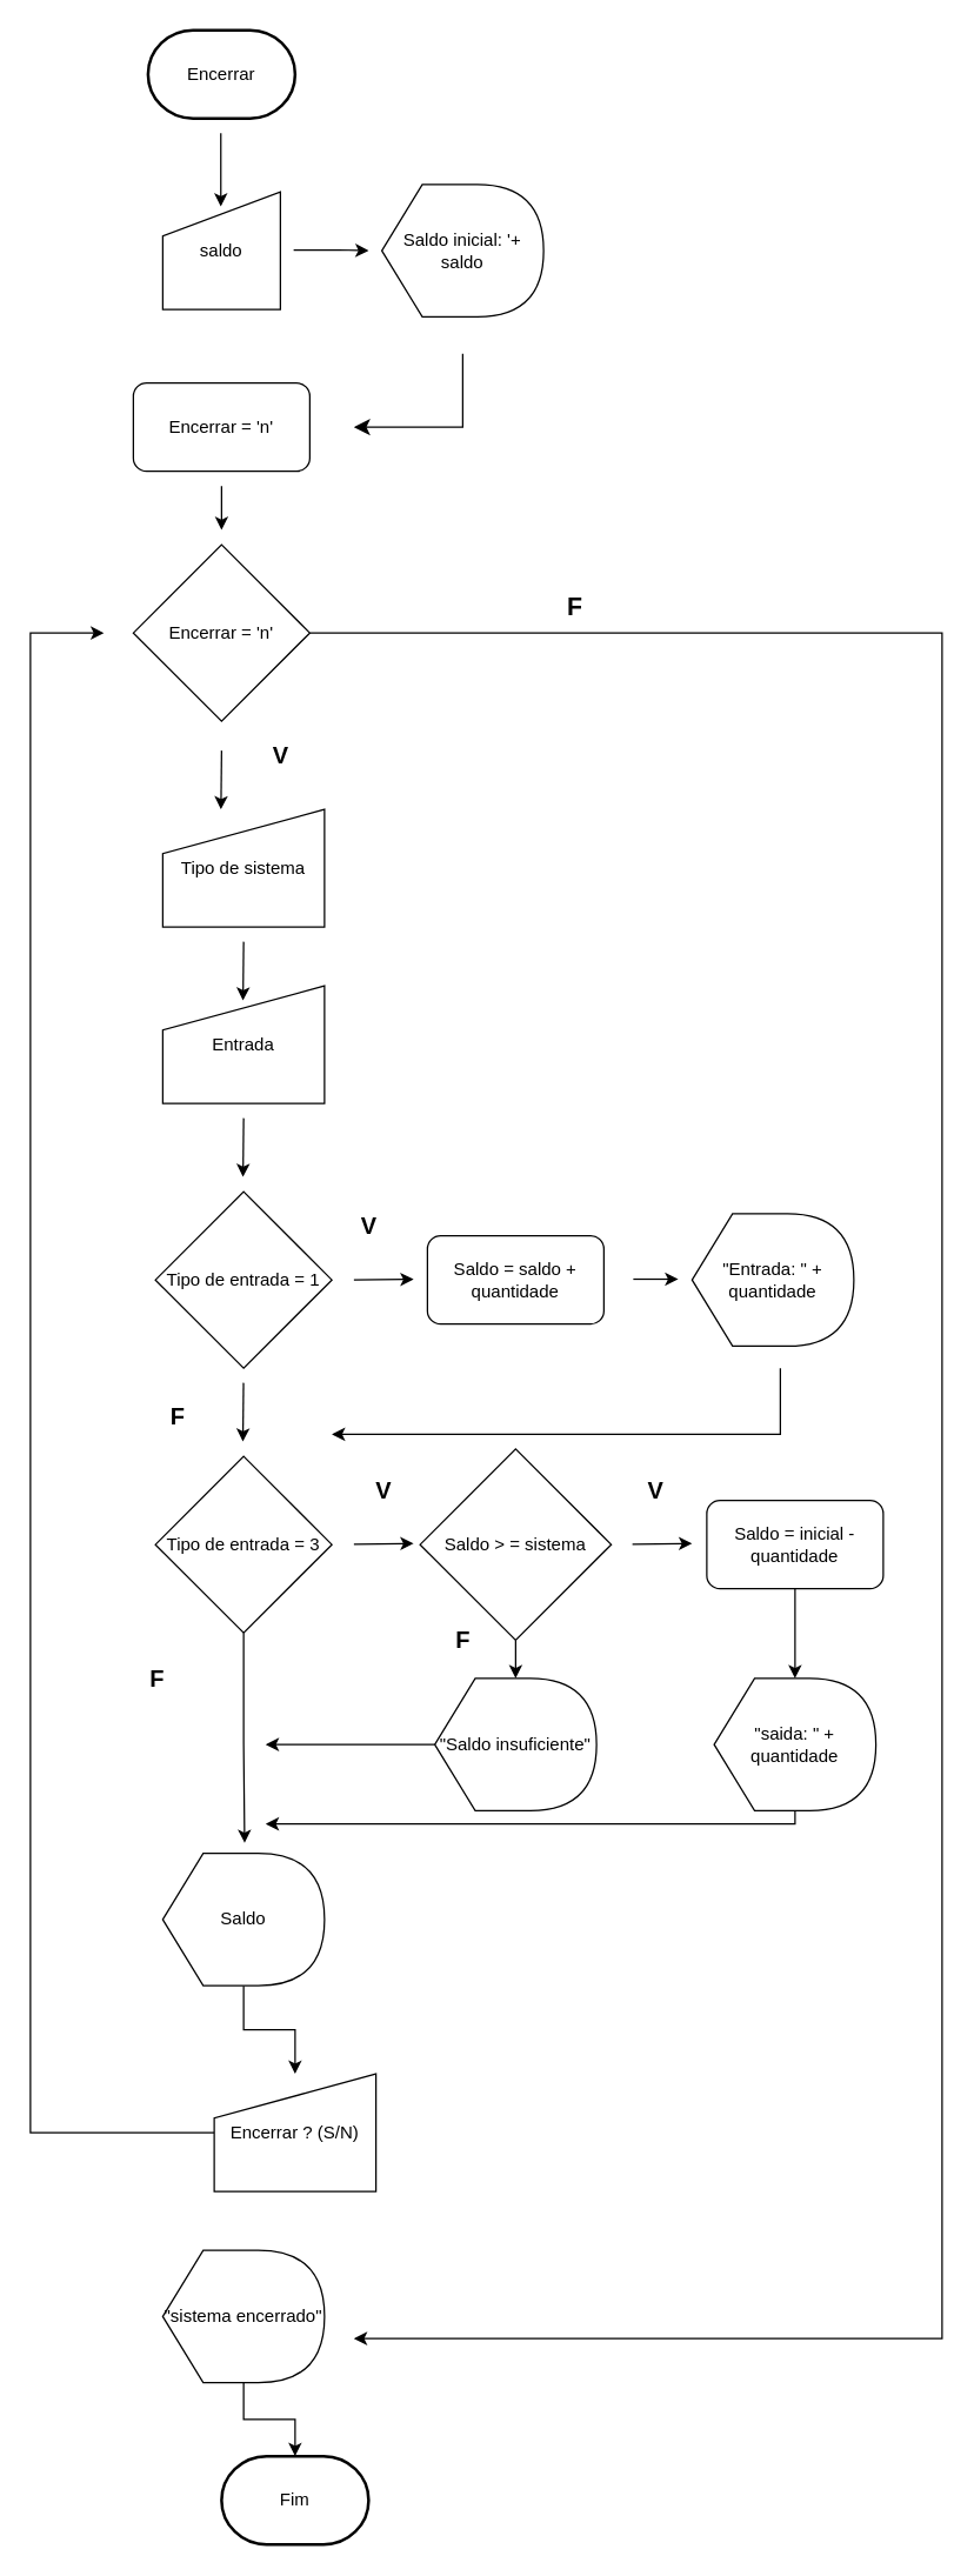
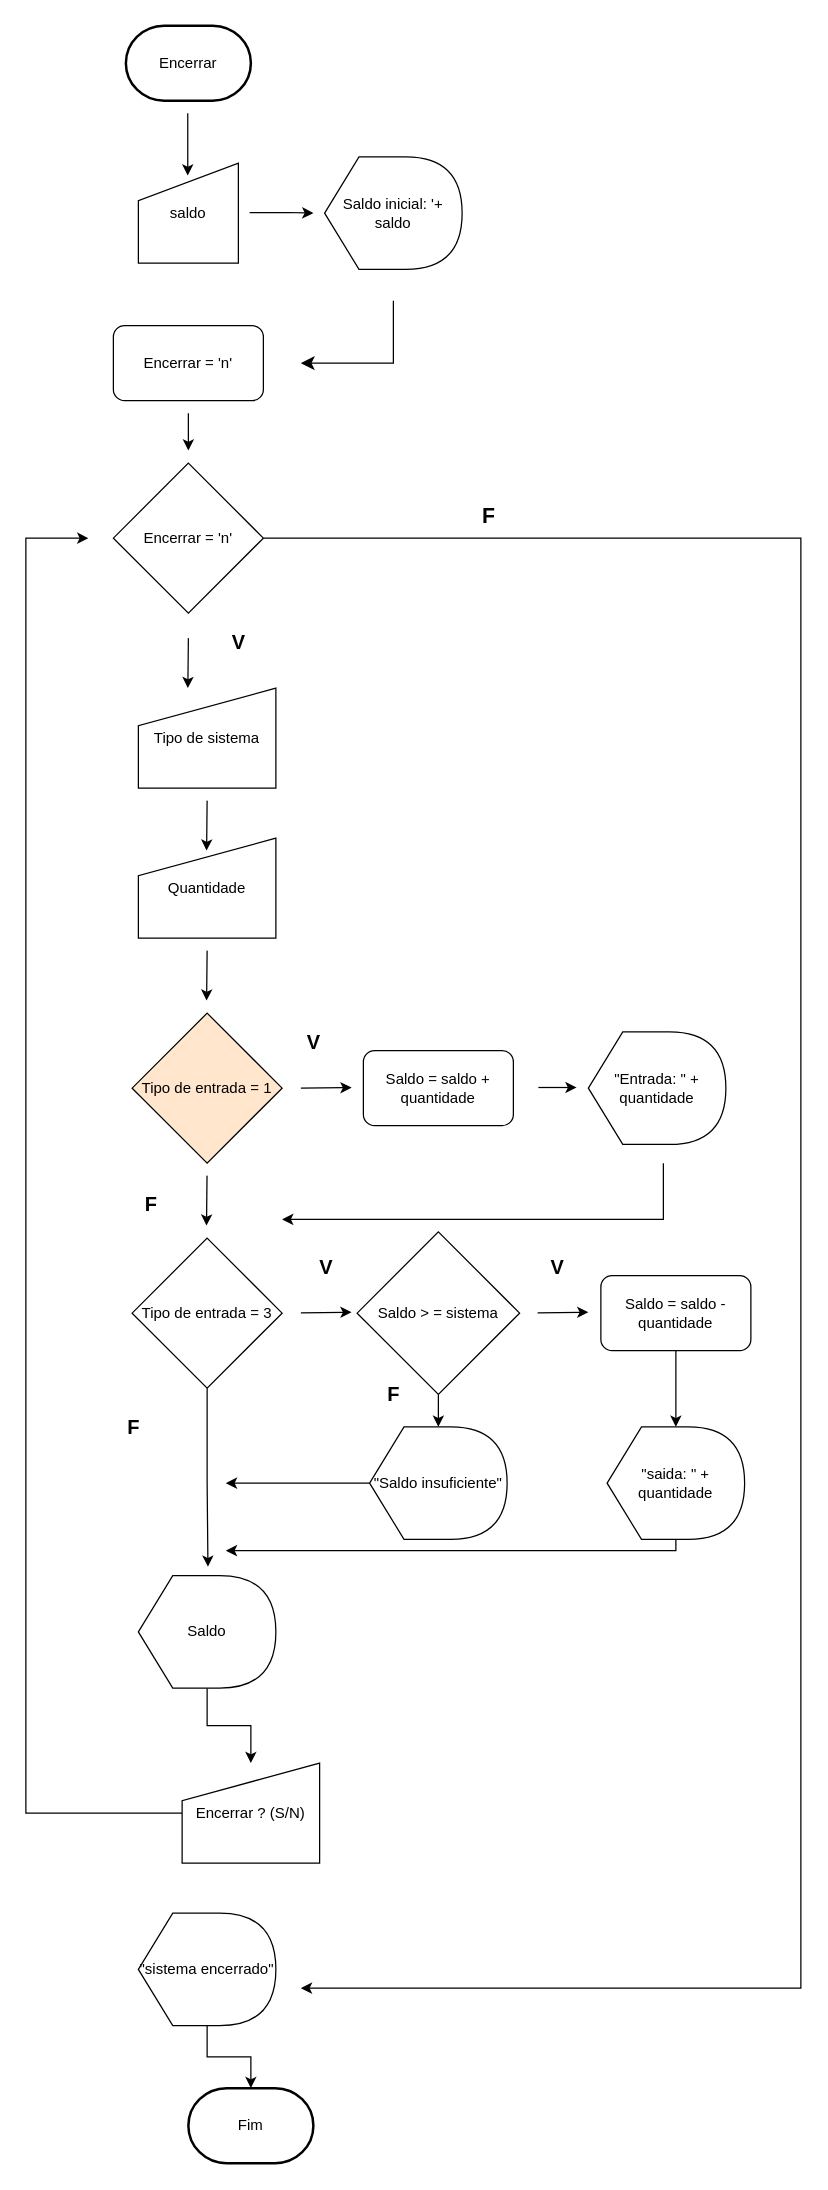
  <mxCell id="0" />
  <mxCell id="1" parent="0" />
  <mxCell id="2" value="Encerrar" style="strokeWidth=2;html=1;shape=mxgraph.flowchart.terminator;whiteSpace=wrap;" vertex="1" parent="1"><mxGeometry x="100" y="20" width="100" height="60" as="geometry" /></mxCell>
  <mxCell id="3" value="saldo" style="shape=manualInput;whiteSpace=wrap;html=1;" vertex="1" parent="1"><mxGeometry x="110" y="130" width="80" height="80" as="geometry" /></mxCell>
  <mxCell id="4" value="" style="endArrow=classic;html=1;rounded=0;" edge="1" parent="1"><mxGeometry width="50" height="50" relative="1" as="geometry"><mxPoint x="149.5" y="90" as="sourcePoint" /><mxPoint x="149.5" y="140" as="targetPoint" /><Array as="points"><mxPoint x="149.5" y="100" /></Array></mxGeometry></mxCell>
  <mxCell id="5" value="Encerrar = 'n'" style="rounded=1;whiteSpace=wrap;html=1;" vertex="1" parent="1"><mxGeometry x="90" y="260" width="120" height="60" as="geometry" /></mxCell>
  <mxCell id="6" style="edgeStyle=orthogonalEdgeStyle;rounded=0;orthogonalLoop=1;jettySize=auto;html=1;" edge="1" parent="1" source="7"><mxGeometry relative="1" as="geometry"><mxPoint x="240" y="1590" as="targetPoint" /><Array as="points"><mxPoint x="640" y="430" /><mxPoint x="640" y="1590" /></Array></mxGeometry></mxCell>
  <mxCell id="7" value="Encerrar = 'n'" style="rhombus;whiteSpace=wrap;html=1;" vertex="1" parent="1"><mxGeometry x="90" y="370" width="120" height="120" as="geometry" /></mxCell>
  <mxCell id="8" value="Saldo inicial: '+ saldo" style="shape=display;whiteSpace=wrap;html=1;" vertex="1" parent="1"><mxGeometry x="259" y="125" width="110" height="90" as="geometry" /></mxCell>
  <mxCell id="9" value="" style="endArrow=classic;html=1;rounded=0;" edge="1" parent="1"><mxGeometry width="50" height="50" relative="1" as="geometry"><mxPoint x="199" y="169.5" as="sourcePoint" /><mxPoint x="250" y="170" as="targetPoint" /><Array as="points"><mxPoint x="229" y="169.5" /></Array></mxGeometry></mxCell>
  <mxCell id="10" value="" style="edgeStyle=segmentEdgeStyle;endArrow=classic;html=1;curved=0;rounded=0;endSize=8;startSize=8;" edge="1" parent="1"><mxGeometry width="50" height="50" relative="1" as="geometry"><mxPoint x="314" y="240" as="sourcePoint" /><mxPoint x="240" y="290" as="targetPoint" /><Array as="points"><mxPoint x="314" y="290" /></Array></mxGeometry></mxCell>
  <mxCell id="11" value="" style="endArrow=classic;html=1;rounded=0;" edge="1" parent="1"><mxGeometry width="50" height="50" relative="1" as="geometry"><mxPoint x="150" y="330" as="sourcePoint" /><mxPoint x="150" y="360" as="targetPoint" /></mxGeometry></mxCell>
  <mxCell id="12" value="Tipo de sistema" style="shape=manualInput;whiteSpace=wrap;html=1;" vertex="1" parent="1"><mxGeometry x="110" y="550" width="110" height="80" as="geometry" /></mxCell>
- <mxCell id="13" value="Entrada" style="shape=manualInput;whiteSpace=wrap;html=1;" vertex="1" parent="1"><mxGeometry x="110" y="670" width="110" height="80" as="geometry" /></mxCell>
+ <mxCell id="13" value="Quantidade" style="shape=manualInput;whiteSpace=wrap;html=1;" vertex="1" parent="1"><mxGeometry x="110" y="670" width="110" height="80" as="geometry" /></mxCell>
  <mxCell id="14" value="" style="endArrow=classic;html=1;rounded=0;" edge="1" parent="1"><mxGeometry width="50" height="50" relative="1" as="geometry"><mxPoint x="150" y="510" as="sourcePoint" /><mxPoint x="149.58" y="550" as="targetPoint" /></mxGeometry></mxCell>
  <mxCell id="15" value="" style="endArrow=classic;html=1;rounded=0;" edge="1" parent="1"><mxGeometry width="50" height="50" relative="1" as="geometry"><mxPoint x="165" y="640" as="sourcePoint" /><mxPoint x="164.58" y="680" as="targetPoint" /></mxGeometry></mxCell>
- <mxCell id="16" value="Tipo de entrada = 1" style="rhombus;whiteSpace=wrap;html=1;" vertex="1" parent="1"><mxGeometry x="105" y="810" width="120" height="120" as="geometry" /></mxCell>
+ <mxCell id="16" value="Tipo de entrada = 1" style="rhombus;whiteSpace=wrap;html=1;fillColor=#ffe6cc;" vertex="1" parent="1"><mxGeometry x="105" y="810" width="120" height="120" as="geometry" /></mxCell>
  <mxCell id="17" value="" style="endArrow=classic;html=1;rounded=0;" edge="1" parent="1"><mxGeometry width="50" height="50" relative="1" as="geometry"><mxPoint x="165" y="760" as="sourcePoint" /><mxPoint x="164.58" y="800" as="targetPoint" /></mxGeometry></mxCell>
  <mxCell id="18" value="" style="endArrow=classic;html=1;rounded=0;" edge="1" parent="1"><mxGeometry width="50" height="50" relative="1" as="geometry"><mxPoint x="240" y="870" as="sourcePoint" /><mxPoint x="280.58" y="869.58" as="targetPoint" /></mxGeometry></mxCell>
  <mxCell id="19" value="Saldo = saldo + quantidade" style="rounded=1;whiteSpace=wrap;html=1;" vertex="1" parent="1"><mxGeometry x="290" y="840" width="120" height="60" as="geometry" /></mxCell>
  <mxCell id="20" value="&quot;Entrada: &quot; + quantidade" style="shape=display;whiteSpace=wrap;html=1;" vertex="1" parent="1"><mxGeometry x="470" y="825" width="110" height="90" as="geometry" /></mxCell>
  <mxCell id="21" value="" style="endArrow=classic;html=1;rounded=0;" edge="1" parent="1"><mxGeometry width="50" height="50" relative="1" as="geometry"><mxPoint x="430" y="869.5" as="sourcePoint" /><mxPoint x="460.58" y="869.5" as="targetPoint" /></mxGeometry></mxCell>
  <mxCell id="22" value="" style="endArrow=classic;html=1;rounded=0;" edge="1" parent="1"><mxGeometry width="50" height="50" relative="1" as="geometry"><mxPoint x="530" y="930" as="sourcePoint" /><mxPoint x="225" y="975" as="targetPoint" /><Array as="points"><mxPoint x="530" y="975" /><mxPoint x="465" y="975" /></Array></mxGeometry></mxCell>
  <mxCell id="23" value="" style="endArrow=classic;html=1;rounded=0;" edge="1" parent="1"><mxGeometry width="50" height="50" relative="1" as="geometry"><mxPoint x="164.92" y="940" as="sourcePoint" /><mxPoint x="164.5" y="980" as="targetPoint" /></mxGeometry></mxCell>
  <mxCell id="24" style="edgeStyle=orthogonalEdgeStyle;rounded=0;orthogonalLoop=1;jettySize=auto;html=1;entryX=0.506;entryY=-0.079;entryDx=0;entryDy=0;entryPerimeter=0;" edge="1" parent="1" source="25" target="37"><mxGeometry relative="1" as="geometry" /></mxCell>
  <mxCell id="25" value="Tipo de entrada = 3" style="rhombus;whiteSpace=wrap;html=1;" vertex="1" parent="1"><mxGeometry x="105" y="990" width="120" height="120" as="geometry" /></mxCell>
  <mxCell id="26" value="" style="endArrow=classic;html=1;rounded=0;" edge="1" parent="1"><mxGeometry width="50" height="50" relative="1" as="geometry"><mxPoint x="240" y="1049.71" as="sourcePoint" /><mxPoint x="280.58" y="1049.29" as="targetPoint" /></mxGeometry></mxCell>
  <mxCell id="27" value="" style="edgeStyle=orthogonalEdgeStyle;rounded=0;orthogonalLoop=1;jettySize=auto;html=1;" edge="1" parent="1" source="28" target="33"><mxGeometry relative="1" as="geometry" /></mxCell>
  <mxCell id="28" value="Saldo &amp;gt; = sistema" style="rhombus;whiteSpace=wrap;html=1;" vertex="1" parent="1"><mxGeometry x="285" y="985" width="130" height="130" as="geometry" /></mxCell>
  <mxCell id="29" value="" style="endArrow=classic;html=1;rounded=0;" edge="1" parent="1"><mxGeometry width="50" height="50" relative="1" as="geometry"><mxPoint x="429.42" y="1049.71" as="sourcePoint" /><mxPoint x="470" y="1049.29" as="targetPoint" /></mxGeometry></mxCell>
  <mxCell id="30" value="" style="edgeStyle=orthogonalEdgeStyle;rounded=0;orthogonalLoop=1;jettySize=auto;html=1;" edge="1" parent="1" source="31" target="35"><mxGeometry relative="1" as="geometry" /></mxCell>
- <mxCell id="31" value="Saldo = inicial - quantidade" style="rounded=1;whiteSpace=wrap;html=1;" vertex="1" parent="1"><mxGeometry x="480" y="1020" width="120" height="60" as="geometry" /></mxCell>
+ <mxCell id="31" value="Saldo = saldo - quantidade" style="rounded=1;whiteSpace=wrap;html=1;" vertex="1" parent="1"><mxGeometry x="480" y="1020" width="120" height="60" as="geometry" /></mxCell>
  <mxCell id="32" style="edgeStyle=orthogonalEdgeStyle;rounded=0;orthogonalLoop=1;jettySize=auto;html=1;" edge="1" parent="1" source="33"><mxGeometry relative="1" as="geometry"><mxPoint x="180" y="1186" as="targetPoint" /></mxGeometry></mxCell>
  <mxCell id="33" value="&quot;Saldo insuficiente&quot;" style="shape=display;whiteSpace=wrap;html=1;" vertex="1" parent="1"><mxGeometry x="295" y="1141" width="110" height="90" as="geometry" /></mxCell>
  <mxCell id="34" style="edgeStyle=orthogonalEdgeStyle;rounded=0;orthogonalLoop=1;jettySize=auto;html=1;" edge="1" parent="1" source="35"><mxGeometry relative="1" as="geometry"><mxPoint x="180" y="1240" as="targetPoint" /><Array as="points"><mxPoint x="540" y="1240" /></Array></mxGeometry></mxCell>
  <mxCell id="35" value="&quot;saida: &quot; + quantidade" style="shape=display;whiteSpace=wrap;html=1;" vertex="1" parent="1"><mxGeometry x="485" y="1141" width="110" height="90" as="geometry" /></mxCell>
  <mxCell id="36" value="" style="edgeStyle=orthogonalEdgeStyle;rounded=0;orthogonalLoop=1;jettySize=auto;html=1;" edge="1" parent="1" source="37" target="39"><mxGeometry relative="1" as="geometry" /></mxCell>
  <mxCell id="37" value="Saldo" style="shape=display;whiteSpace=wrap;html=1;" vertex="1" parent="1"><mxGeometry x="110" y="1260" width="110" height="90" as="geometry" /></mxCell>
  <mxCell id="38" style="edgeStyle=orthogonalEdgeStyle;rounded=0;orthogonalLoop=1;jettySize=auto;html=1;" edge="1" parent="1" source="39"><mxGeometry relative="1" as="geometry"><mxPoint x="70" y="430" as="targetPoint" /><Array as="points"><mxPoint x="20" y="1450" /></Array></mxGeometry></mxCell>
  <mxCell id="39" value="Encerrar ? (S/N)" style="shape=manualInput;whiteSpace=wrap;html=1;" vertex="1" parent="1"><mxGeometry x="145" y="1410" width="110" height="80" as="geometry" /></mxCell>
  <mxCell id="40" value="" style="edgeStyle=orthogonalEdgeStyle;rounded=0;orthogonalLoop=1;jettySize=auto;html=1;" edge="1" parent="1" source="41" target="42"><mxGeometry relative="1" as="geometry" /></mxCell>
  <mxCell id="41" value="&quot;sistema encerrado&quot;" style="shape=display;whiteSpace=wrap;html=1;" vertex="1" parent="1"><mxGeometry x="110" y="1530" width="110" height="90" as="geometry" /></mxCell>
  <mxCell id="42" value="Fim" style="strokeWidth=2;html=1;shape=mxgraph.flowchart.terminator;whiteSpace=wrap;" vertex="1" parent="1"><mxGeometry x="150" y="1670" width="100" height="60" as="geometry" /></mxCell>
  <mxCell id="43" value="&lt;b style=&quot;font-size: 17px;&quot;&gt;F&lt;/b&gt;" style="text;html=1;align=center;verticalAlign=middle;resizable=0;points=[];autosize=1;strokeColor=none;fillColor=none;" vertex="1" parent="1"><mxGeometry x="375" y="398" width="30" height="30" as="geometry" /></mxCell>
  <mxCell id="44" value="&lt;font style=&quot;font-size: 16px;&quot;&gt;&lt;b&gt;V&lt;/b&gt;&lt;/font&gt;" style="text;html=1;align=center;verticalAlign=middle;resizable=0;points=[];autosize=1;strokeColor=none;fillColor=none;" vertex="1" parent="1"><mxGeometry x="175" y="498" width="30" height="30" as="geometry" /></mxCell>
  <mxCell id="45" value="&lt;font style=&quot;font-size: 16px;&quot;&gt;&lt;b&gt;V&lt;/b&gt;&lt;/font&gt;" style="text;html=1;align=center;verticalAlign=middle;resizable=0;points=[];autosize=1;strokeColor=none;fillColor=none;" vertex="1" parent="1"><mxGeometry x="235" y="818" width="30" height="30" as="geometry" /></mxCell>
  <mxCell id="46" value="&lt;font style=&quot;font-size: 16px;&quot;&gt;&lt;b&gt;F&lt;/b&gt;&lt;/font&gt;" style="text;html=1;align=center;verticalAlign=middle;resizable=0;points=[];autosize=1;strokeColor=none;fillColor=none;" vertex="1" parent="1"><mxGeometry x="105" y="948" width="30" height="30" as="geometry" /></mxCell>
  <mxCell id="47" value="&lt;font style=&quot;font-size: 16px;&quot;&gt;&lt;b&gt;V&lt;/b&gt;&lt;/font&gt;" style="text;html=1;align=center;verticalAlign=middle;resizable=0;points=[];autosize=1;strokeColor=none;fillColor=none;" vertex="1" parent="1"><mxGeometry x="245" y="998" width="30" height="30" as="geometry" /></mxCell>
  <mxCell id="48" value="&lt;font style=&quot;font-size: 16px;&quot;&gt;&lt;b&gt;V&lt;/b&gt;&lt;/font&gt;" style="text;html=1;align=center;verticalAlign=middle;resizable=0;points=[];autosize=1;strokeColor=none;fillColor=none;" vertex="1" parent="1"><mxGeometry x="430" y="998" width="30" height="30" as="geometry" /></mxCell>
  <mxCell id="49" value="&lt;font style=&quot;font-size: 16px;&quot;&gt;&lt;b&gt;F&lt;/b&gt;&lt;/font&gt;" style="text;html=1;align=center;verticalAlign=middle;resizable=0;points=[];autosize=1;strokeColor=none;fillColor=none;" vertex="1" parent="1"><mxGeometry x="299" y="1100" width="30" height="30" as="geometry" /></mxCell>
  <mxCell id="50" value="&lt;font style=&quot;font-size: 16px;&quot;&gt;&lt;b&gt;F&lt;/b&gt;&lt;/font&gt;" style="text;html=1;align=center;verticalAlign=middle;resizable=0;points=[];autosize=1;strokeColor=none;fillColor=none;" vertex="1" parent="1"><mxGeometry x="91" y="1126" width="30" height="30" as="geometry" /></mxCell>
